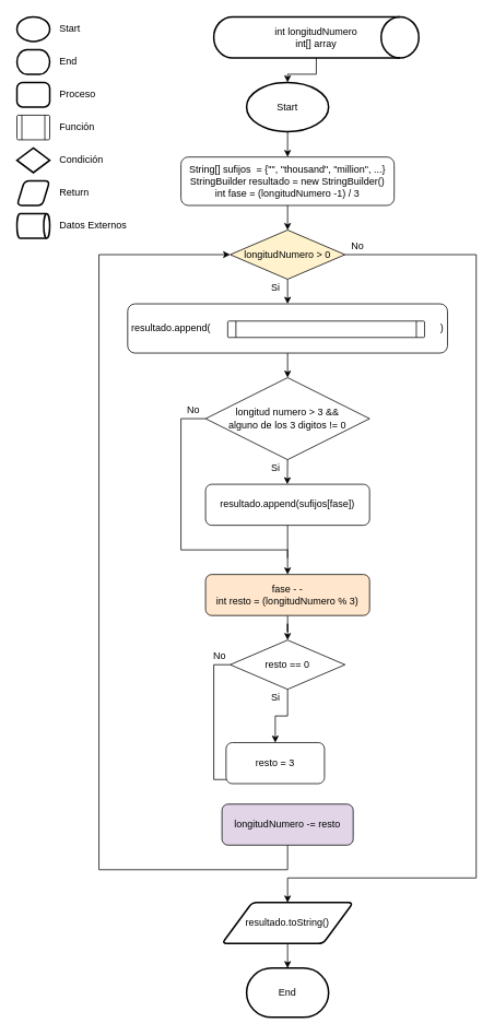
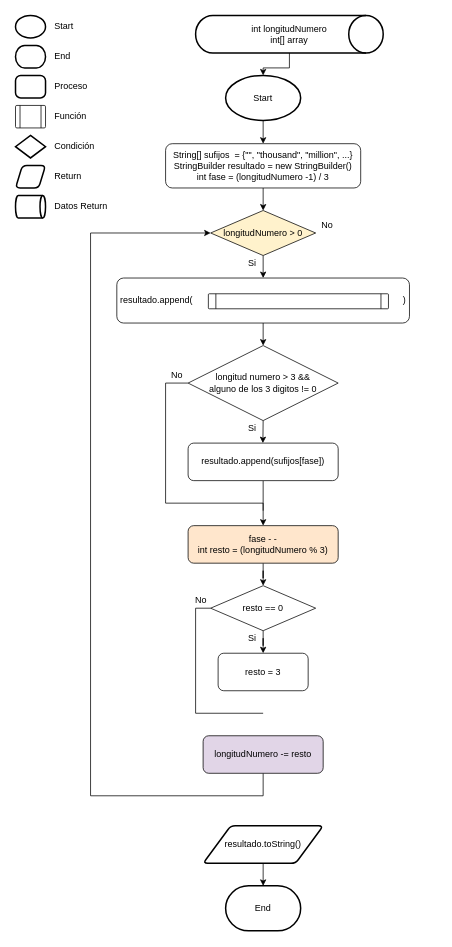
  <mxCell id="0" />
  <mxCell id="1" parent="0" />
  <mxCell id="2" value="" style="strokeWidth=2;html=1;shape=mxgraph.flowchart.start_1;whiteSpace=wrap;fillColor=default;align=center;" vertex="1" parent="1"><mxGeometry x="20" y="20" width="40" height="30" as="geometry" /></mxCell>
  <mxCell id="3" value="" style="strokeWidth=2;html=1;shape=mxgraph.flowchart.terminator;whiteSpace=wrap;fillColor=default;align=center;" vertex="1" parent="1"><mxGeometry x="20" y="60" width="40" height="30" as="geometry" /></mxCell>
  <mxCell id="4" value="" style="rounded=1;whiteSpace=wrap;html=1;absoluteArcSize=1;arcSize=14;strokeWidth=2;fillColor=default;align=center;" vertex="1" parent="1"><mxGeometry x="20" y="100" width="40" height="30" as="geometry" /></mxCell>
  <mxCell id="5" value="" style="verticalLabelPosition=bottom;verticalAlign=top;html=1;shape=process;whiteSpace=wrap;rounded=1;size=0.14;arcSize=6;fillColor=default;" vertex="1" parent="1"><mxGeometry x="20" y="140" width="40" height="30" as="geometry" /></mxCell>
  <mxCell id="6" value="&lt;div align=&quot;left&quot;&gt;Start&lt;/div&gt;" style="text;html=1;align=left;verticalAlign=middle;resizable=0;points=[];autosize=1;strokeColor=none;fillColor=none;" vertex="1" parent="1"><mxGeometry x="70" y="25" width="40" height="20" as="geometry" /></mxCell>
  <mxCell id="7" value="&lt;div align=&quot;left&quot;&gt;End&lt;/div&gt;" style="text;html=1;align=left;verticalAlign=middle;resizable=0;points=[];autosize=1;strokeColor=none;fillColor=none;" vertex="1" parent="1"><mxGeometry x="70" y="65" width="40" height="20" as="geometry" /></mxCell>
  <mxCell id="8" value="&lt;div align=&quot;left&quot;&gt;Proceso&lt;/div&gt;" style="text;html=1;align=left;verticalAlign=middle;resizable=0;points=[];autosize=1;strokeColor=none;fillColor=none;" vertex="1" parent="1"><mxGeometry x="70" y="105" width="60" height="20" as="geometry" /></mxCell>
  <mxCell id="9" value="Función" style="text;html=1;align=left;verticalAlign=middle;resizable=0;points=[];autosize=1;strokeColor=none;fillColor=none;" vertex="1" parent="1"><mxGeometry x="70" y="145" width="60" height="20" as="geometry" /></mxCell>
  <mxCell id="10" value="" style="strokeWidth=2;html=1;shape=mxgraph.flowchart.decision;whiteSpace=wrap;fillColor=default;align=left;" vertex="1" parent="1"><mxGeometry x="20" y="180" width="40" height="30" as="geometry" /></mxCell>
  <mxCell id="11" value="Condición" style="text;html=1;align=left;verticalAlign=middle;resizable=0;points=[];autosize=1;strokeColor=none;fillColor=none;" vertex="1" parent="1"><mxGeometry x="70" y="185" width="70" height="20" as="geometry" /></mxCell>
  <mxCell id="12" value="" style="shape=parallelogram;html=1;strokeWidth=2;perimeter=parallelogramPerimeter;whiteSpace=wrap;rounded=1;arcSize=12;size=0.23;fillColor=default;align=center;" vertex="1" parent="1"><mxGeometry x="20" y="220" width="40" height="30" as="geometry" /></mxCell>
  <mxCell id="13" value="Return" style="text;html=1;align=left;verticalAlign=middle;resizable=0;points=[];autosize=1;strokeColor=none;fillColor=none;" vertex="1" parent="1"><mxGeometry x="70" y="225" width="50" height="20" as="geometry" /></mxCell>
  <mxCell id="14" style="edgeStyle=orthogonalEdgeStyle;rounded=0;orthogonalLoop=1;jettySize=auto;html=1;exitX=0.5;exitY=1;exitDx=0;exitDy=0;exitPerimeter=0;entryX=0.5;entryY=0;entryDx=0;entryDy=0;endArrow=classic;endFill=1;" edge="1" parent="1" source="15" target="21"><mxGeometry relative="1" as="geometry" /></mxCell>
  <mxCell id="15" value="Start" style="strokeWidth=2;html=1;shape=mxgraph.flowchart.start_1;whiteSpace=wrap;fillColor=default;align=center;" vertex="1" parent="1"><mxGeometry x="300" y="100" width="100" height="60" as="geometry" /></mxCell>
  <mxCell id="16" value="" style="strokeWidth=2;html=1;shape=mxgraph.flowchart.direct_data;whiteSpace=wrap;" vertex="1" parent="1"><mxGeometry x="20" y="260" width="40" height="30" as="geometry" /></mxCell>
- <mxCell id="17" value="Datos Externos" style="text;html=1;align=left;verticalAlign=middle;resizable=0;points=[];autosize=1;strokeColor=none;fillColor=none;" vertex="1" parent="1"><mxGeometry x="70" y="265" width="100" height="20" as="geometry" /></mxCell>
+ <mxCell id="17" value="Datos Return" style="text;html=1;align=left;verticalAlign=middle;resizable=0;points=[];autosize=1;strokeColor=none;fillColor=none;" vertex="1" parent="1"><mxGeometry x="70" y="265" width="100" height="20" as="geometry" /></mxCell>
  <mxCell id="18" style="edgeStyle=orthogonalEdgeStyle;rounded=0;orthogonalLoop=1;jettySize=auto;html=1;exitX=0.5;exitY=1;exitDx=0;exitDy=0;exitPerimeter=0;entryX=0.5;entryY=0;entryDx=0;entryDy=0;entryPerimeter=0;" edge="1" parent="1" source="19" target="15"><mxGeometry relative="1" as="geometry" /></mxCell>
  <mxCell id="19" value="&lt;div&gt;int longitudNumero&lt;br&gt;&lt;/div&gt;&lt;div&gt;int[] array&lt;/div&gt;" style="strokeWidth=2;html=1;shape=mxgraph.flowchart.direct_data;whiteSpace=wrap;" vertex="1" parent="1"><mxGeometry x="260" y="20" width="250" height="50" as="geometry" /></mxCell>
  <mxCell id="20" style="edgeStyle=orthogonalEdgeStyle;rounded=0;orthogonalLoop=1;jettySize=auto;html=1;exitX=0.5;exitY=1;exitDx=0;exitDy=0;entryX=0.5;entryY=0;entryDx=0;entryDy=0;endArrow=classic;endFill=1;" edge="1" parent="1" source="21" target="24"><mxGeometry relative="1" as="geometry" /></mxCell>
  <mxCell id="21" value="&lt;div&gt;String[] sufijos&amp;nbsp; = {&quot;&quot;, &quot;thousand&quot;, &quot;million&quot;, ...}&lt;/div&gt;&lt;div&gt;StringBuilder resultado = new StringBuilder()&lt;/div&gt;int fase = (longitudNumero -1) / 3" style="rounded=1;whiteSpace=wrap;html=1;" vertex="1" parent="1"><mxGeometry x="220" y="191" width="260" height="59" as="geometry" /></mxCell>
  <mxCell id="22" style="edgeStyle=orthogonalEdgeStyle;rounded=0;orthogonalLoop=1;jettySize=auto;html=1;exitX=0.5;exitY=1;exitDx=0;exitDy=0;entryX=0.5;entryY=0;entryDx=0;entryDy=0;endArrow=classic;endFill=1;" edge="1" parent="1" source="24" target="28"><mxGeometry relative="1" as="geometry" /></mxCell>
- <mxCell id="23" style="edgeStyle=orthogonalEdgeStyle;rounded=0;orthogonalLoop=1;jettySize=auto;html=1;exitX=1;exitY=0.5;exitDx=0;exitDy=0;endArrow=classic;endFill=1;" edge="1" parent="1" source="24" target="48"><mxGeometry relative="1" as="geometry"><Array as="points"><mxPoint x="580" y="310" /><mxPoint x="580" y="1070" /><mxPoint x="350" y="1070" /></Array></mxGeometry></mxCell>
  <mxCell id="24" value="longitudNumero &amp;gt; 0" style="rhombus;whiteSpace=wrap;html=1;fillColor=#fff2cc;" vertex="1" parent="1"><mxGeometry x="280" y="280" width="140" height="60" as="geometry" /></mxCell>
  <mxCell id="25" value="No" style="text;html=1;align=center;verticalAlign=middle;resizable=0;points=[];autosize=1;strokeColor=none;fillColor=none;" vertex="1" parent="1"><mxGeometry x="420" y="290" width="30" height="20" as="geometry" /></mxCell>
  <mxCell id="26" value="Si" style="text;html=1;align=center;verticalAlign=middle;resizable=0;points=[];autosize=1;strokeColor=none;fillColor=none;" vertex="1" parent="1"><mxGeometry x="320" y="340" width="30" height="20" as="geometry" /></mxCell>
  <mxCell id="27" style="edgeStyle=orthogonalEdgeStyle;rounded=0;orthogonalLoop=1;jettySize=auto;html=1;exitX=0.5;exitY=1;exitDx=0;exitDy=0;entryX=0.5;entryY=0;entryDx=0;entryDy=0;endArrow=classic;endFill=1;" edge="1" parent="1" source="28" target="32"><mxGeometry relative="1" as="geometry" /></mxCell>
  <mxCell id="28" value="resultado.append(&amp;nbsp;&amp;nbsp;&amp;nbsp;&amp;nbsp;&amp;nbsp;&amp;nbsp;&amp;nbsp;&amp;nbsp;&amp;nbsp;&amp;nbsp;&amp;nbsp;&amp;nbsp;&amp;nbsp;&amp;nbsp;&amp;nbsp;&amp;nbsp; &amp;nbsp; &amp;nbsp; &amp;nbsp; &amp;nbsp; &amp;nbsp; &amp;nbsp; &amp;nbsp; &amp;nbsp; &amp;nbsp; &amp;nbsp; &amp;nbsp; &amp;nbsp;&amp;nbsp;&amp;nbsp;&amp;nbsp;&amp;nbsp;&amp;nbsp;&amp;nbsp;&amp;nbsp;&amp;nbsp;&amp;nbsp;&amp;nbsp;&amp;nbsp;&amp;nbsp;&amp;nbsp;&amp;nbsp;&amp;nbsp;&amp;nbsp;&amp;nbsp;&amp;nbsp;&amp;nbsp;&amp;nbsp;&amp;nbsp;&amp;nbsp;&amp;nbsp;&amp;nbsp;&amp;nbsp;&amp;nbsp;&amp;nbsp;&amp;nbsp;&amp;nbsp;&amp;nbsp;&amp;nbsp;&amp;nbsp;&amp;nbsp;&amp;nbsp;&amp;nbsp;&amp;nbsp;&amp;nbsp;&amp;nbsp;&amp;nbsp;&amp;nbsp;&amp;nbsp;&amp;nbsp;&amp;nbsp; )" style="rounded=1;whiteSpace=wrap;html=1;" vertex="1" parent="1"><mxGeometry x="155" y="370" width="390" height="60" as="geometry" /></mxCell>
  <mxCell id="29" value="" style="verticalLabelPosition=bottom;verticalAlign=top;html=1;shape=process;whiteSpace=wrap;rounded=1;size=0.043;arcSize=6;" vertex="1" parent="1"><mxGeometry x="277" y="391" width="240" height="20" as="geometry" /></mxCell>
  <mxCell id="30" style="edgeStyle=orthogonalEdgeStyle;rounded=0;orthogonalLoop=1;jettySize=auto;html=1;exitX=0.5;exitY=1;exitDx=0;exitDy=0;endArrow=classic;endFill=1;" edge="1" parent="1" source="32"><mxGeometry relative="1" as="geometry"><mxPoint x="349.667" y="590" as="targetPoint" /></mxGeometry></mxCell>
  <mxCell id="31" style="edgeStyle=orthogonalEdgeStyle;rounded=0;orthogonalLoop=1;jettySize=auto;html=1;exitX=0;exitY=0.5;exitDx=0;exitDy=0;endArrow=none;endFill=0;" edge="1" parent="1" source="32"><mxGeometry relative="1" as="geometry"><mxPoint x="350" y="680" as="targetPoint" /><Array as="points"><mxPoint x="220" y="510" /><mxPoint x="220" y="670" /><mxPoint x="350" y="670" /></Array></mxGeometry></mxCell>
  <mxCell id="32" value="&lt;div&gt;longitud numero &amp;gt; 3 &amp;amp;&amp;amp;&lt;/div&gt;&lt;div&gt;alguno de los 3 digitos != 0&lt;br&gt;&lt;/div&gt;" style="rhombus;whiteSpace=wrap;html=1;" vertex="1" parent="1"><mxGeometry x="250" y="460" width="200" height="100" as="geometry" /></mxCell>
  <mxCell id="33" style="edgeStyle=orthogonalEdgeStyle;rounded=0;orthogonalLoop=1;jettySize=auto;html=1;exitX=0.5;exitY=1;exitDx=0;exitDy=0;endArrow=classic;endFill=1;entryX=0.5;entryY=0;entryDx=0;entryDy=0;" edge="1" parent="1" source="34" target="38"><mxGeometry relative="1" as="geometry"><mxPoint x="349.667" y="710" as="targetPoint" /></mxGeometry></mxCell>
  <mxCell id="34" value="resultado.append(sufijos[fase])" style="rounded=1;whiteSpace=wrap;html=1;" vertex="1" parent="1"><mxGeometry x="250" y="590" width="200" height="50" as="geometry" /></mxCell>
  <mxCell id="35" value="Si" style="text;html=1;align=center;verticalAlign=middle;resizable=0;points=[];autosize=1;strokeColor=none;fillColor=none;" vertex="1" parent="1"><mxGeometry x="320" y="560" width="30" height="20" as="geometry" /></mxCell>
  <mxCell id="36" value="No" style="text;html=1;align=center;verticalAlign=middle;resizable=0;points=[];autosize=1;strokeColor=none;fillColor=none;" vertex="1" parent="1"><mxGeometry x="220" y="490" width="30" height="20" as="geometry" /></mxCell>
  <mxCell id="37" style="edgeStyle=orthogonalEdgeStyle;rounded=0;orthogonalLoop=1;jettySize=auto;html=1;exitX=0.5;exitY=1;exitDx=0;exitDy=0;endArrow=classic;endFill=1;" edge="1" parent="1" source="38" target="41"><mxGeometry relative="1" as="geometry" /></mxCell>
  <mxCell id="38" value="&lt;div&gt;fase - -&lt;/div&gt;int resto = (longitudNumero % 3)" style="rounded=1;whiteSpace=wrap;html=1;fillColor=#ffe6cc;" vertex="1" parent="1"><mxGeometry x="250" y="700" width="200" height="50" as="geometry" /></mxCell>
  <mxCell id="39" style="edgeStyle=orthogonalEdgeStyle;rounded=0;orthogonalLoop=1;jettySize=auto;html=1;exitX=0.5;exitY=1;exitDx=0;exitDy=0;endArrow=classic;endFill=1;" edge="1" parent="1" source="41" target="44"><mxGeometry relative="1" as="geometry" /></mxCell>
  <mxCell id="40" style="edgeStyle=orthogonalEdgeStyle;rounded=0;orthogonalLoop=1;jettySize=auto;html=1;exitX=0;exitY=0.5;exitDx=0;exitDy=0;endArrow=none;endFill=0;" edge="1" parent="1" source="41"><mxGeometry relative="1" as="geometry"><mxPoint x="350" y="950" as="targetPoint" /><Array as="points"><mxPoint x="260" y="810" /><mxPoint x="260" y="950" /></Array></mxGeometry></mxCell>
  <mxCell id="41" value="resto == 0" style="rhombus;whiteSpace=wrap;html=1;" vertex="1" parent="1"><mxGeometry x="280" y="780" width="140" height="60" as="geometry" /></mxCell>
  <mxCell id="42" value="Si" style="text;html=1;align=center;verticalAlign=middle;resizable=0;points=[];autosize=1;strokeColor=none;fillColor=none;" vertex="1" parent="1"><mxGeometry x="320" y="840" width="30" height="20" as="geometry" /></mxCell>
  <mxCell id="43" value="No" style="text;html=1;align=center;verticalAlign=middle;resizable=0;points=[];autosize=1;strokeColor=none;fillColor=none;" vertex="1" parent="1"><mxGeometry x="252" y="790" width="30" height="20" as="geometry" /></mxCell>
- <mxCell id="44" value="resto = 3" style="rounded=1;whiteSpace=wrap;html=1;" vertex="1" parent="1"><mxGeometry x="275" y="905" width="120" height="50" as="geometry" /></mxCell>
+ <mxCell id="44" value="resto = 3" style="rounded=1;whiteSpace=wrap;html=1;" vertex="1" parent="1"><mxGeometry x="290" y="870" width="120" height="50" as="geometry" /></mxCell>
  <mxCell id="45" style="edgeStyle=orthogonalEdgeStyle;rounded=0;orthogonalLoop=1;jettySize=auto;html=1;exitX=0.5;exitY=1;exitDx=0;exitDy=0;entryX=0;entryY=0.5;entryDx=0;entryDy=0;endArrow=classic;endFill=1;" edge="1" parent="1" source="46" target="24"><mxGeometry relative="1" as="geometry"><Array as="points"><mxPoint x="350" y="1060" /><mxPoint x="120" y="1060" /><mxPoint x="120" y="310" /></Array></mxGeometry></mxCell>
  <mxCell id="46" value="longitudNumero -= resto" style="rounded=1;whiteSpace=wrap;html=1;fillColor=#e1d5e7;" vertex="1" parent="1"><mxGeometry x="270" y="980" width="160" height="50" as="geometry" /></mxCell>
  <mxCell id="47" style="edgeStyle=orthogonalEdgeStyle;rounded=0;orthogonalLoop=1;jettySize=auto;html=1;exitX=0.5;exitY=1;exitDx=0;exitDy=0;entryX=0.5;entryY=0;entryDx=0;entryDy=0;entryPerimeter=0;endArrow=classic;endFill=1;" edge="1" parent="1" source="48" target="49"><mxGeometry relative="1" as="geometry" /></mxCell>
  <mxCell id="48" value="resultado.toString()" style="shape=parallelogram;html=1;strokeWidth=2;perimeter=parallelogramPerimeter;whiteSpace=wrap;rounded=1;arcSize=12;size=0.23;" vertex="1" parent="1"><mxGeometry x="270" y="1100" width="160" height="50" as="geometry" /></mxCell>
  <mxCell id="49" value="End" style="strokeWidth=2;html=1;shape=mxgraph.flowchart.terminator;whiteSpace=wrap;" vertex="1" parent="1"><mxGeometry x="300" y="1180" width="100" height="60" as="geometry" /></mxCell>
